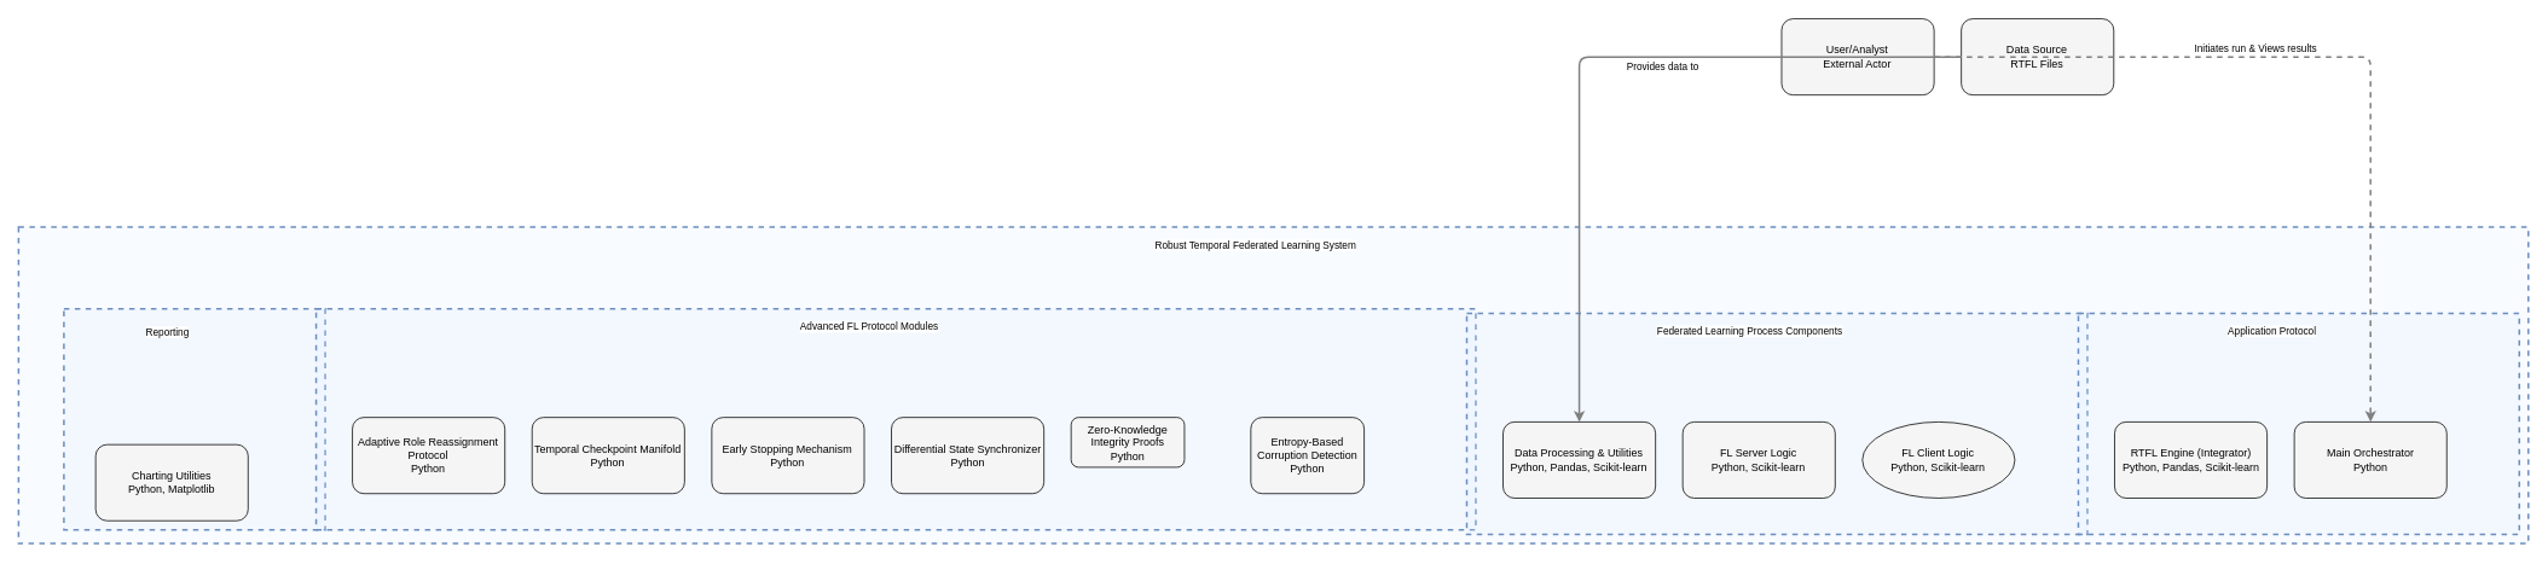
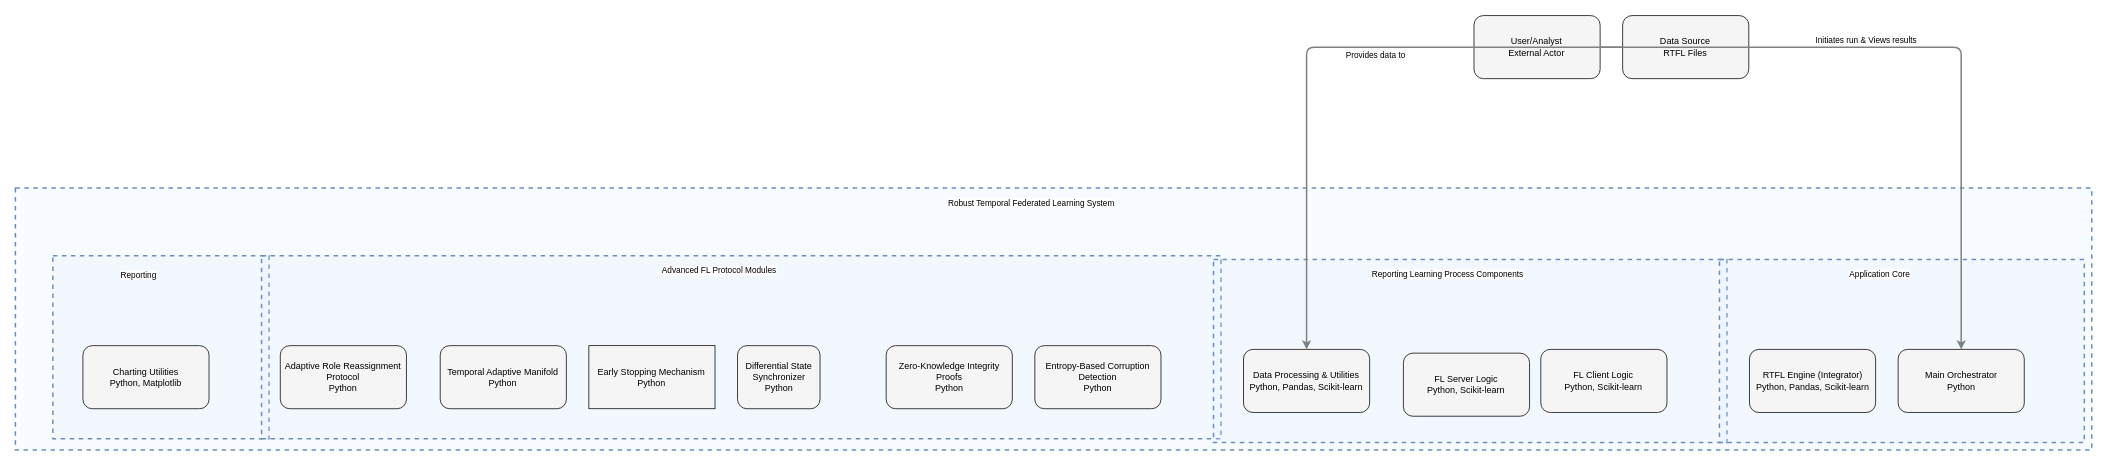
  <mxCell id="0" />
  <mxCell id="1" parent="0" />
  <mxCell id="2" value="" style="html=1;whiteSpace=wrap;container=1;fillColor=#dae8fc;strokeColor=#6c8ebf;dashed=1;fillOpacity=20;strokeWidth=2;containerType=none;recursiveResize=0;movable=1;resizable=1;autosize=0;dropTarget=0" vertex="1" parent="10"><mxGeometry x="50" y="90" width="288.158" height="244.079" as="geometry" /></mxCell>
  <mxCell id="3" value="Reporting" style="edgeLabel;html=1;align=center;verticalAlign=middle;resizable=0;labelBackgroundColor=white;spacing=5" vertex="1" parent="10"><mxGeometry x="58" y="98" width="212.158" height="35" as="geometry" /></mxCell>
  <mxCell id="4" value="" style="html=1;whiteSpace=wrap;container=1;fillColor=#dae8fc;strokeColor=#6c8ebf;dashed=1;fillOpacity=20;strokeWidth=2;containerType=none;recursiveResize=0;movable=1;resizable=1;autosize=0;dropTarget=0" vertex="1" parent="10"><mxGeometry x="328.158" y="90" width="1278.947" height="244.079" as="geometry" /></mxCell>
  <mxCell id="5" value="Advanced FL Protocol Modules" style="edgeLabel;html=1;align=center;verticalAlign=middle;resizable=0;labelBackgroundColor=white;spacing=5" vertex="1" parent="10"><mxGeometry x="336.158" y="98" width="1202.947" height="24" as="geometry" /></mxCell>
  <mxCell id="6" value="" style="html=1;whiteSpace=wrap;container=1;fillColor=#dae8fc;strokeColor=#6c8ebf;dashed=1;fillOpacity=20;strokeWidth=2;containerType=none;recursiveResize=0;movable=1;resizable=1;autosize=0;dropTarget=0" vertex="1" parent="10"><mxGeometry x="1597.105" y="95" width="684.473" height="244.079" as="geometry" /></mxCell>
- <mxCell id="7" value="Federated Learning Process Components" style="edgeLabel;html=1;align=center;verticalAlign=middle;resizable=0;labelBackgroundColor=white;spacing=5" vertex="1" parent="10"><mxGeometry x="1605.105" y="103" width="608.473" height="24" as="geometry" /></mxCell>
+ <mxCell id="7" value="Reporting Learning Process Components" style="edgeLabel;html=1;align=center;verticalAlign=middle;resizable=0;labelBackgroundColor=white;spacing=5" vertex="1" parent="10"><mxGeometry x="1605.105" y="103" width="608.473" height="24" as="geometry" /></mxCell>
  <mxCell id="8" value="" style="html=1;whiteSpace=wrap;container=1;fillColor=#dae8fc;strokeColor=#6c8ebf;dashed=1;fillOpacity=20;strokeWidth=2;containerType=none;recursiveResize=0;movable=1;resizable=1;autosize=0;dropTarget=0" vertex="1" parent="10"><mxGeometry x="2271.578" y="95" width="486.316" height="244.079" as="geometry" /></mxCell>
- <mxCell id="9" value="Application Protocol" style="edgeLabel;html=1;align=center;verticalAlign=middle;resizable=0;labelBackgroundColor=white;spacing=5" vertex="1" parent="10"><mxGeometry x="2279.578" y="103" width="410.316" height="24" as="geometry" /></mxCell>
+ <mxCell id="9" value="Application Core" style="edgeLabel;html=1;align=center;verticalAlign=middle;resizable=0;labelBackgroundColor=white;spacing=5" vertex="1" parent="10"><mxGeometry x="2279.578" y="103" width="410.316" height="24" as="geometry" /></mxCell>
  <mxCell id="10" value="" style="html=1;whiteSpace=wrap;container=1;fillColor=#dae8fc;strokeColor=#6c8ebf;dashed=1;fillOpacity=20;strokeWidth=2;containerType=none;recursiveResize=0;movable=1;resizable=1;autosize=0;dropTarget=0" vertex="1" parent="1"><mxGeometry x="20" y="250" width="2767.894" height="349.079" as="geometry" /></mxCell>
- <mxCell id="11" value="Robust Temporal Federated Learning System" style="edgeLabel;html=1;align=center;verticalAlign=middle;resizable=0;labelBackgroundColor=white;spacing=5" vertex="1" parent="1"><mxGeometry x="38" y="258" width="2691.894" height="24" as="geometry" /></mxCell>
+ <mxCell id="11" value="Robust Temporal Federated Learning System" style="edgeLabel;html=1;align=center;verticalAlign=middle;resizable=0;labelBackgroundColor=white;spacing=5" vertex="1" parent="1"><mxGeometry x="28" y="258" width="2691.894" height="24" as="geometry" /></mxCell>
  <mxCell id="12" value="User/Analyst&lt;br&gt;External Actor" style="rounded=1;whiteSpace=wrap;html=1;fillColor=#f5f5f5" vertex="1" parent="1"><mxGeometry x="1964.342" y="20" width="168.158" height="84.079" as="geometry" /></mxCell>
  <mxCell id="13" value="Data Source&lt;br&gt;RTFL Files" style="rounded=1;whiteSpace=wrap;html=1;fillColor=#f5f5f5" vertex="1" parent="1"><mxGeometry x="2162.499" y="20" width="168.158" height="84.079" as="geometry" /></mxCell>
  <mxCell id="14" value="Main Orchestrator&lt;br&gt;Python" style="rounded=1;whiteSpace=wrap;html=1;fillColor=#f5f5f5" vertex="1" parent="8"><mxGeometry x="238.158" y="120" width="168.158" height="84.079" as="geometry" /></mxCell>
  <mxCell id="15" value="RTFL Engine (Integrator)&lt;br&gt;Python, Pandas, Scikit-learn" style="rounded=1;whiteSpace=wrap;html=1;fillColor=#f5f5f5" vertex="1" parent="8"><mxGeometry x="40" y="120" width="168.158" height="84.079" as="geometry" /></mxCell>
- <mxCell id="16" value="FL Server Logic&lt;br&gt;Python, Scikit-learn" style="rounded=1;whiteSpace=wrap;html=1;fillColor=#f5f5f5" vertex="1" parent="6"><mxGeometry x="238.158" y="120" width="168.158" height="84.079" as="geometry" /></mxCell>
- <mxCell id="17" value="FL Client Logic&lt;br&gt;Python, Scikit-learn" style="ellipse;whiteSpace=wrap;html=1;fillColor=#f5f5f5;" vertex="1" parent="6"><mxGeometry x="436.316" y="120" width="168.158" height="84.079" as="geometry" /></mxCell>
+ <mxCell id="16" value="FL Server Logic&lt;br&gt;Python, Scikit-learn" style="rounded=1;whiteSpace=wrap;html=1;fillColor=#f5f5f5" vertex="1" parent="6"><mxGeometry x="253.158" y="125" width="168.158" height="84.079" as="geometry" /></mxCell>
+ <mxCell id="17" value="FL Client Logic&lt;br&gt;Python, Scikit-learn" style="rounded=1;whiteSpace=wrap;html=1;fillColor=#f5f5f5" vertex="1" parent="6"><mxGeometry x="436.316" y="120" width="168.158" height="84.079" as="geometry" /></mxCell>
  <mxCell id="18" value="Data Processing &amp;amp; Utilities&lt;br&gt;Python, Pandas, Scikit-learn" style="rounded=1;whiteSpace=wrap;html=1;fillColor=#f5f5f5" vertex="1" parent="6"><mxGeometry x="40" y="120" width="168.158" height="84.079" as="geometry" /></mxCell>
- <mxCell id="19" value="Temporal Checkpoint Manifold&lt;br&gt;Python" style="rounded=1;whiteSpace=wrap;html=1;fillColor=#f5f5f5" vertex="1" parent="4"><mxGeometry x="238.158" y="120" width="168.158" height="84.079" as="geometry" /></mxCell>
- <mxCell id="20" value="Differential State Synchronizer&lt;br&gt;Python" style="rounded=1;whiteSpace=wrap;html=1;fillColor=#f5f5f5" vertex="1" parent="4"><mxGeometry x="634.473" y="120" width="168.158" height="84.079" as="geometry" /></mxCell>
- <mxCell id="21" value="Adaptive Role Reassignment Protocol&lt;br&gt;Python" style="rounded=1;whiteSpace=wrap;html=1;fillColor=#f5f5f5" vertex="1" parent="4"><mxGeometry x="40" y="120" width="168.158" height="84.079" as="geometry" /></mxCell>
- <mxCell id="22" value="Zero-Knowledge Integrity Proofs&lt;br&gt;Python" style="rounded=1;whiteSpace=wrap;html=1;fillColor=#f5f5f5" vertex="1" parent="4"><mxGeometry x="832.631" y="120" width="125" height="55" as="geometry" /></mxCell>
- <mxCell id="23" value="Entropy-Based Corruption Detection&lt;br&gt;Python" style="rounded=1;whiteSpace=wrap;html=1;fillColor=#f5f5f5" vertex="1" parent="4"><mxGeometry x="1030.789" y="120" width="125" height="84.079" as="geometry" /></mxCell>
- <mxCell id="24" value="Early Stopping Mechanism&lt;br&gt;Python" style="rounded=1;whiteSpace=wrap;html=1;fillColor=#f5f5f5" vertex="1" parent="4"><mxGeometry x="436.316" y="120" width="168.158" height="84.079" as="geometry" /></mxCell>
- <mxCell id="25" value="Charting Utilities&lt;br&gt;Python, Matplotlib" style="rounded=1;whiteSpace=wrap;html=1;fillColor=#f5f5f5" vertex="1" parent="2"><mxGeometry x="35" y="150" width="168.158" height="84.079" as="geometry" /></mxCell>
+ <mxCell id="19" value="Temporal Adaptive Manifold&lt;br&gt;Python" style="rounded=1;whiteSpace=wrap;html=1;fillColor=#f5f5f5" vertex="1" parent="4"><mxGeometry x="238.158" y="120" width="168.158" height="84.079" as="geometry" /></mxCell>
+ <mxCell id="20" value="Differential State Synchronizer&lt;br&gt;Python" style="rounded=1;whiteSpace=wrap;html=1;fillColor=#f5f5f5" vertex="1" parent="4"><mxGeometry x="634.473" y="120" width="110" height="84.079" as="geometry" /></mxCell>
+ <mxCell id="21" value="Adaptive Role Reassignment Protocol&lt;br&gt;Python" style="rounded=1;whiteSpace=wrap;html=1;fillColor=#f5f5f5" vertex="1" parent="4"><mxGeometry x="25" y="120" width="168.158" height="84.079" as="geometry" /></mxCell>
+ <mxCell id="22" value="Zero-Knowledge Integrity Proofs&lt;br&gt;Python" style="rounded=1;whiteSpace=wrap;html=1;fillColor=#f5f5f5" vertex="1" parent="4"><mxGeometry x="832.631" y="120" width="168.158" height="84.079" as="geometry" /></mxCell>
+ <mxCell id="23" value="Entropy-Based Corruption Detection&lt;br&gt;Python" style="rounded=1;whiteSpace=wrap;html=1;fillColor=#f5f5f5" vertex="1" parent="4"><mxGeometry x="1030.789" y="120" width="168.158" height="84.079" as="geometry" /></mxCell>
+ <mxCell id="24" value="Early Stopping Mechanism&lt;br&gt;Python" style="whiteSpace=wrap;html=1;fillColor=#f5f5f5;rounded=0;" vertex="1" parent="4"><mxGeometry x="436.316" y="120" width="168.158" height="84.079" as="geometry" /></mxCell>
+ <mxCell id="25" value="Charting Utilities&lt;br&gt;Python, Matplotlib" style="rounded=1;whiteSpace=wrap;html=1;fillColor=#f5f5f5" vertex="1" parent="2"><mxGeometry x="40" y="120" width="168.158" height="84.079" as="geometry" /></mxCell>
  <mxCell id="26" style="edgeStyle=orthogonalEdgeStyle;rounded=1;orthogonalLoop=1;jettySize=auto;html=1;strokeColor=#808080;strokeWidth=2;jumpStyle=arc;jumpSize=10;spacing=15;labelBackgroundColor=white;labelBorderColor=none" edge="1" parent="1" source="13" target="18"><mxGeometry relative="1" as="geometry" /></mxCell>
  <mxCell id="27" value="Provides data to" style="edgeLabel;html=1;align=center;verticalAlign=middle;resizable=0;points=[];" vertex="1" connectable="0" parent="26"><mxGeometry x="-0.2" y="10" relative="1" as="geometry"><mxPoint as="offset" /></mxGeometry></mxCell>
- <mxCell id="28" style="edgeStyle=orthogonalEdgeStyle;rounded=1;orthogonalLoop=1;jettySize=auto;html=1;strokeColor=#808080;strokeWidth=2;jumpStyle=arc;jumpSize=10;spacing=15;labelBackgroundColor=white;labelBorderColor=none;dashed=1;" edge="1" parent="1" source="12" target="14"><mxGeometry relative="1" as="geometry" /></mxCell>
+ <mxCell id="28" style="edgeStyle=orthogonalEdgeStyle;rounded=1;orthogonalLoop=1;jettySize=auto;html=1;strokeColor=#808080;strokeWidth=2;jumpStyle=arc;jumpSize=10;spacing=15;labelBackgroundColor=white;labelBorderColor=none" edge="1" parent="1" source="12" target="14"><mxGeometry relative="1" as="geometry" /></mxCell>
  <mxCell id="29" value="Initiates run &amp; Views results" style="edgeLabel;html=1;align=center;verticalAlign=middle;resizable=0;points=[];" vertex="1" connectable="0" parent="28"><mxGeometry x="-0.2" y="10" relative="1" as="geometry"><mxPoint as="offset" /></mxGeometry></mxCell>
